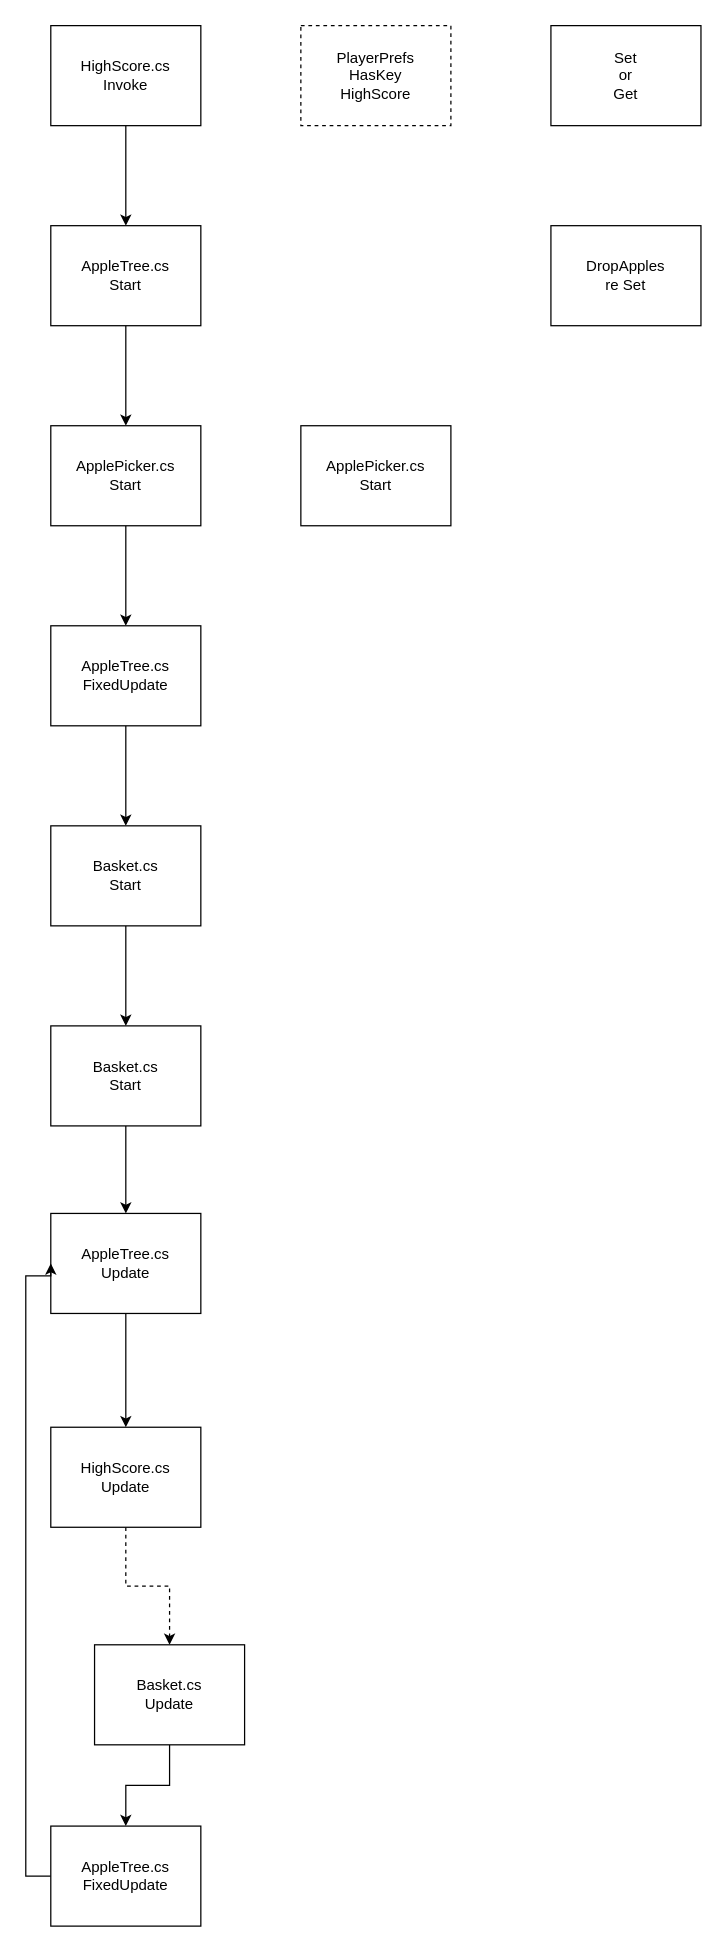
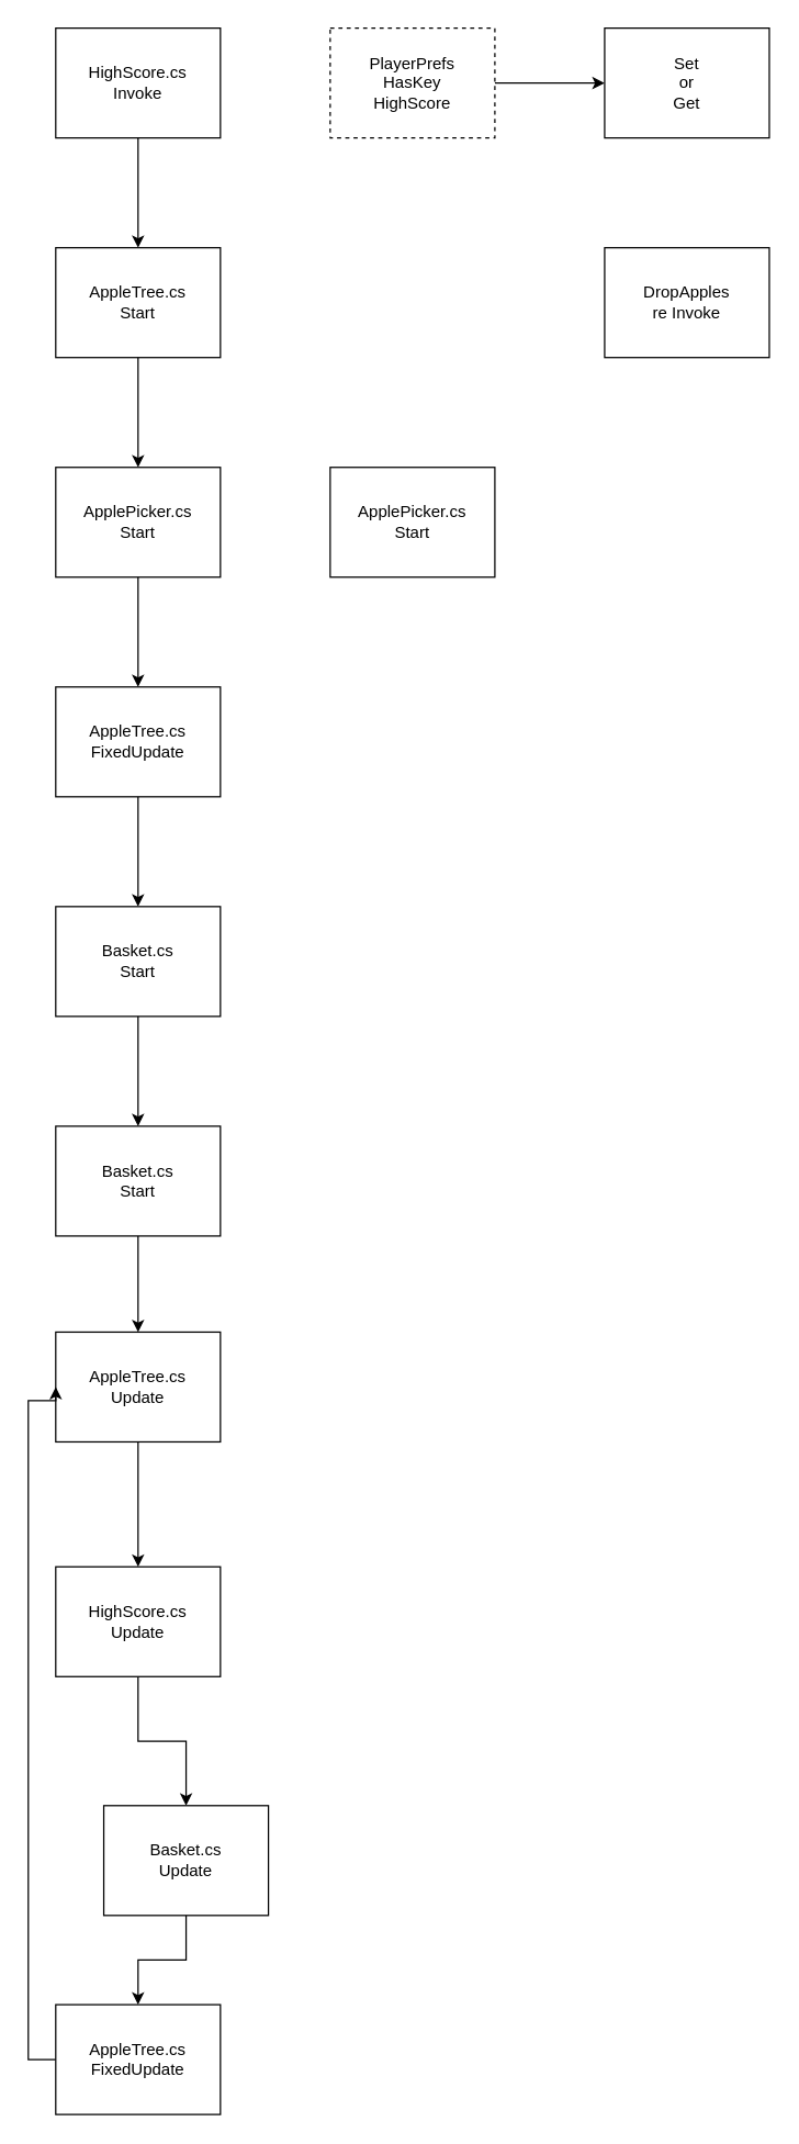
  <mxCell id="0" />
  <mxCell id="1" parent="0" />
  <mxCell id="2" value="" style="edgeStyle=orthogonalEdgeStyle;rounded=0;orthogonalLoop=1;jettySize=auto;html=1;" edge="1" parent="1" source="3" target="5"><mxGeometry relative="1" as="geometry" /></mxCell>
  <mxCell id="3" value="HighScore.cs&lt;br&gt;Invoke" style="rounded=0;whiteSpace=wrap;html=1;" vertex="1" parent="1"><mxGeometry x="40" y="20" width="120" height="80" as="geometry" /></mxCell>
  <mxCell id="4" value="" style="edgeStyle=orthogonalEdgeStyle;rounded=0;orthogonalLoop=1;jettySize=auto;html=1;entryX=0.5;entryY=0;entryDx=0;entryDy=0;" edge="1" parent="1" source="5" target="7"><mxGeometry relative="1" as="geometry"><mxPoint x="100" y="340" as="targetPoint" /></mxGeometry></mxCell>
  <mxCell id="5" value="AppleTree.cs&lt;br&gt;Start" style="rounded=0;whiteSpace=wrap;html=1;" vertex="1" parent="1"><mxGeometry x="40" y="180" width="120" height="80" as="geometry" /></mxCell>
  <mxCell id="6" value="" style="edgeStyle=orthogonalEdgeStyle;rounded=0;orthogonalLoop=1;jettySize=auto;html=1;" edge="1" parent="1" source="7" target="9"><mxGeometry relative="1" as="geometry" /></mxCell>
  <mxCell id="7" value="ApplePicker.cs&lt;br&gt;Start" style="rounded=0;whiteSpace=wrap;html=1;" vertex="1" parent="1"><mxGeometry x="40" y="340" width="120" height="80" as="geometry" /></mxCell>
  <mxCell id="8" value="" style="edgeStyle=orthogonalEdgeStyle;rounded=0;orthogonalLoop=1;jettySize=auto;html=1;" edge="1" parent="1" source="9" target="11"><mxGeometry relative="1" as="geometry" /></mxCell>
  <mxCell id="9" value="AppleTree.cs&lt;br&gt;FixedUpdate" style="rounded=0;whiteSpace=wrap;html=1;" vertex="1" parent="1"><mxGeometry x="40" y="500" width="120" height="80" as="geometry" /></mxCell>
  <mxCell id="10" value="" style="edgeStyle=orthogonalEdgeStyle;rounded=0;orthogonalLoop=1;jettySize=auto;html=1;" edge="1" parent="1" source="11" target="13"><mxGeometry relative="1" as="geometry" /></mxCell>
  <mxCell id="11" value="Basket.cs&lt;br&gt;Start" style="rounded=0;whiteSpace=wrap;html=1;" vertex="1" parent="1"><mxGeometry x="40" y="660" width="120" height="80" as="geometry" /></mxCell>
  <mxCell id="12" value="" style="edgeStyle=orthogonalEdgeStyle;rounded=0;orthogonalLoop=1;jettySize=auto;html=1;" edge="1" parent="1" source="13" target="15"><mxGeometry relative="1" as="geometry" /></mxCell>
  <mxCell id="13" value="Basket.cs&lt;br&gt;Start" style="rounded=0;whiteSpace=wrap;html=1;" vertex="1" parent="1"><mxGeometry x="40" y="820" width="120" height="80" as="geometry" /></mxCell>
  <mxCell id="14" value="" style="edgeStyle=orthogonalEdgeStyle;rounded=0;orthogonalLoop=1;jettySize=auto;html=1;" edge="1" parent="1" source="15" target="17"><mxGeometry relative="1" as="geometry" /></mxCell>
  <mxCell id="15" value="AppleTree.cs&lt;br&gt;Update" style="rounded=0;whiteSpace=wrap;html=1;" vertex="1" parent="1"><mxGeometry x="40" y="970" width="120" height="80" as="geometry" /></mxCell>
- <mxCell id="16" value="" style="edgeStyle=orthogonalEdgeStyle;rounded=0;orthogonalLoop=1;jettySize=auto;html=1;dashed=1;" edge="1" parent="1" source="17" target="19"><mxGeometry relative="1" as="geometry" /></mxCell>
+ <mxCell id="16" value="" style="edgeStyle=orthogonalEdgeStyle;rounded=0;orthogonalLoop=1;jettySize=auto;html=1;" edge="1" parent="1" source="17" target="19"><mxGeometry relative="1" as="geometry" /></mxCell>
  <mxCell id="17" value="HighScore.cs&lt;br&gt;Update" style="rounded=0;whiteSpace=wrap;html=1;" vertex="1" parent="1"><mxGeometry x="40" y="1141" width="120" height="80" as="geometry" /></mxCell>
  <mxCell id="18" value="" style="edgeStyle=orthogonalEdgeStyle;rounded=0;orthogonalLoop=1;jettySize=auto;html=1;entryX=0.5;entryY=0;entryDx=0;entryDy=0;" edge="1" parent="1" source="19" target="21"><mxGeometry relative="1" as="geometry"><mxPoint x="100" y="1420" as="targetPoint" /></mxGeometry></mxCell>
  <mxCell id="19" value="Basket.cs&lt;br&gt;Update" style="rounded=0;whiteSpace=wrap;html=1;" vertex="1" parent="1"><mxGeometry x="75" y="1315" width="120" height="80" as="geometry" /></mxCell>
  <mxCell id="20" style="edgeStyle=orthogonalEdgeStyle;rounded=0;orthogonalLoop=1;jettySize=auto;html=1;entryX=0;entryY=0.5;entryDx=0;entryDy=0;exitX=0;exitY=0.5;exitDx=0;exitDy=0;" edge="1" parent="1" source="21" target="15"><mxGeometry relative="1" as="geometry"><Array as="points"><mxPoint x="20" y="1500" /><mxPoint x="20" y="1020" /></Array></mxGeometry></mxCell>
  <mxCell id="21" value="AppleTree.cs&lt;br&gt;FixedUpdate" style="rounded=0;whiteSpace=wrap;html=1;" vertex="1" parent="1"><mxGeometry x="40" y="1460" width="120" height="80" as="geometry" /></mxCell>
+ <mxCell id="22" value="" style="edgeStyle=orthogonalEdgeStyle;rounded=0;orthogonalLoop=1;jettySize=auto;html=1;" edge="1" parent="1" source="23" target="24"><mxGeometry relative="1" as="geometry" /></mxCell>
  <mxCell id="23" value="PlayerPrefs&lt;br&gt;HasKey&lt;br&gt;HighScore" style="rounded=0;whiteSpace=wrap;html=1;dashed=1;" vertex="1" parent="1"><mxGeometry x="240" y="20" width="120" height="80" as="geometry" /></mxCell>
  <mxCell id="24" value="Set&lt;br&gt;or&lt;br&gt;Get" style="rounded=0;whiteSpace=wrap;html=1;" vertex="1" parent="1"><mxGeometry x="440" y="20" width="120" height="80" as="geometry" /></mxCell>
- <mxCell id="25" value="DropApples&lt;br&gt;re Set" style="rounded=0;whiteSpace=wrap;html=1;" vertex="1" parent="1"><mxGeometry x="440" y="180" width="120" height="80" as="geometry" /></mxCell>
+ <mxCell id="25" value="DropApples&lt;br&gt;re Invoke" style="rounded=0;whiteSpace=wrap;html=1;" vertex="1" parent="1"><mxGeometry x="440" y="180" width="120" height="80" as="geometry" /></mxCell>
  <mxCell id="26" value="ApplePicker.cs&lt;br&gt;Start" style="rounded=0;whiteSpace=wrap;html=1;" vertex="1" parent="1"><mxGeometry x="240" y="340" width="120" height="80" as="geometry" /></mxCell>
